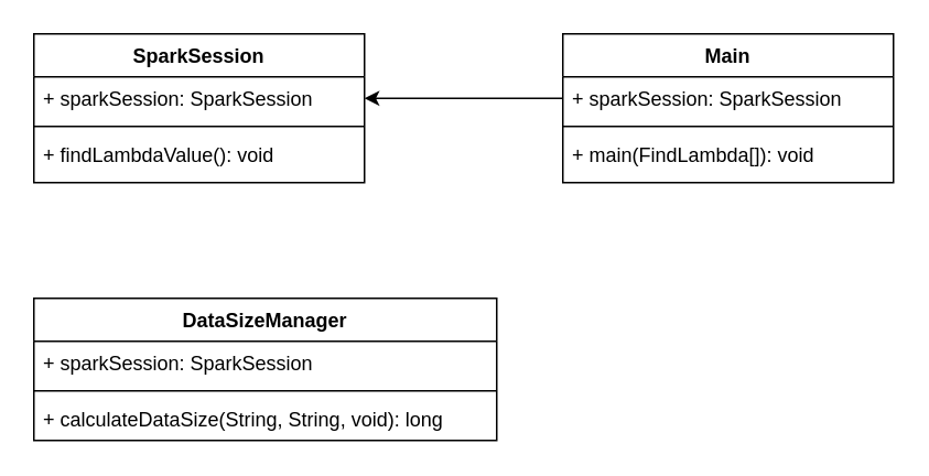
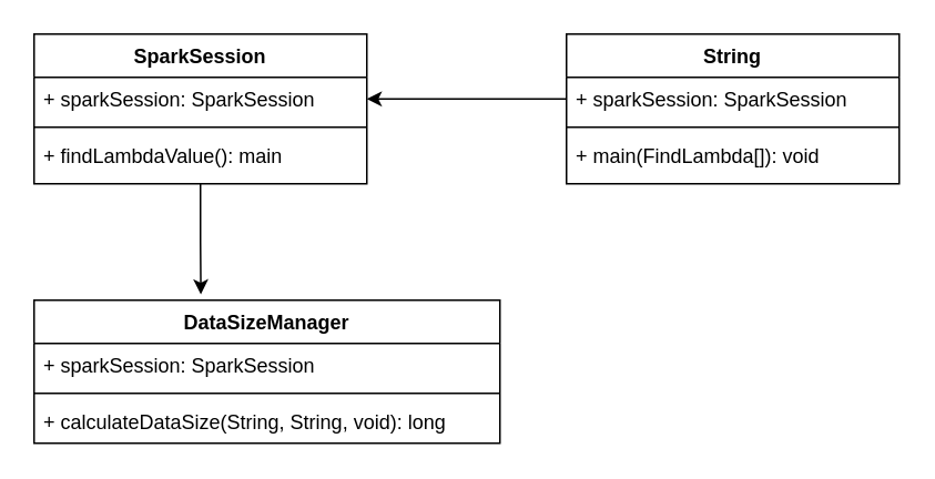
  <mxCell id="0" />
  <mxCell id="1" parent="0" />
  <mxCell id="2" value="DataSizeManager" style="swimlane;fontStyle=1;align=center;verticalAlign=top;childLayout=stackLayout;horizontal=1;startSize=26;horizontalStack=0;resizeParent=1;resizeParentMax=0;resizeLast=0;collapsible=1;marginBottom=0;" vertex="1" parent="1"><mxGeometry x="20" y="180" width="280" height="86" as="geometry" /></mxCell>
  <mxCell id="3" value="+ sparkSession: SparkSession" style="text;strokeColor=none;fillColor=none;align=left;verticalAlign=top;spacingLeft=4;spacingRight=4;overflow=hidden;rotatable=0;points=[[0,0.5],[1,0.5]];portConstraint=eastwest;" vertex="1" parent="2"><mxGeometry y="26" width="280" height="26" as="geometry" /></mxCell>
  <mxCell id="4" value="" style="line;strokeWidth=1;fillColor=none;align=left;verticalAlign=middle;spacingTop=-1;spacingLeft=3;spacingRight=3;rotatable=0;labelPosition=right;points=[];portConstraint=eastwest;" vertex="1" parent="2"><mxGeometry y="52" width="280" height="8" as="geometry" /></mxCell>
  <mxCell id="5" value="+ calculateDataSize(String, String, void): long" style="text;strokeColor=none;fillColor=none;align=left;verticalAlign=top;spacingLeft=4;spacingRight=4;overflow=hidden;rotatable=0;points=[[0,0.5],[1,0.5]];portConstraint=eastwest;" vertex="1" parent="2"><mxGeometry y="60" width="280" height="26" as="geometry" /></mxCell>
+ <mxCell id="6" style="edgeStyle=orthogonalEdgeStyle;rounded=0;orthogonalLoop=1;jettySize=auto;html=1;entryX=0.358;entryY=-0.041;entryDx=0;entryDy=0;entryPerimeter=0;" edge="1" parent="1" source="7" target="2"><mxGeometry relative="1" as="geometry" /></mxCell>
  <mxCell id="7" value="SparkSession" style="swimlane;fontStyle=1;align=center;verticalAlign=top;childLayout=stackLayout;horizontal=1;startSize=26;horizontalStack=0;resizeParent=1;resizeParentMax=0;resizeLast=0;collapsible=1;marginBottom=0;" vertex="1" parent="1"><mxGeometry x="20" y="20" width="200" height="90" as="geometry" /></mxCell>
  <mxCell id="8" value="+ sparkSession: SparkSession" style="text;strokeColor=none;fillColor=none;align=left;verticalAlign=top;spacingLeft=4;spacingRight=4;overflow=hidden;rotatable=0;points=[[0,0.5],[1,0.5]];portConstraint=eastwest;" vertex="1" parent="7"><mxGeometry y="26" width="200" height="26" as="geometry" /></mxCell>
  <mxCell id="9" value="" style="line;strokeWidth=1;fillColor=none;align=left;verticalAlign=middle;spacingTop=-1;spacingLeft=3;spacingRight=3;rotatable=0;labelPosition=right;points=[];portConstraint=eastwest;" vertex="1" parent="7"><mxGeometry y="52" width="200" height="8" as="geometry" /></mxCell>
- <mxCell id="10" value="+ findLambdaValue(): void" style="text;strokeColor=none;fillColor=none;align=left;verticalAlign=top;spacingLeft=4;spacingRight=4;overflow=hidden;rotatable=0;points=[[0,0.5],[1,0.5]];portConstraint=eastwest;" vertex="1" parent="7"><mxGeometry y="60" width="200" height="30" as="geometry" /></mxCell>
- <mxCell id="11" value="Main" style="swimlane;fontStyle=1;align=center;verticalAlign=top;childLayout=stackLayout;horizontal=1;startSize=26;horizontalStack=0;resizeParent=1;resizeParentMax=0;resizeLast=0;collapsible=1;marginBottom=0;" vertex="1" parent="1"><mxGeometry x="340" y="20" width="200" height="90" as="geometry" /></mxCell>
+ <mxCell id="10" value="+ findLambdaValue(): main" style="text;strokeColor=none;fillColor=none;align=left;verticalAlign=top;spacingLeft=4;spacingRight=4;overflow=hidden;rotatable=0;points=[[0,0.5],[1,0.5]];portConstraint=eastwest;" vertex="1" parent="7"><mxGeometry y="60" width="200" height="30" as="geometry" /></mxCell>
+ <mxCell id="11" value="String" style="swimlane;fontStyle=1;align=center;verticalAlign=top;childLayout=stackLayout;horizontal=1;startSize=26;horizontalStack=0;resizeParent=1;resizeParentMax=0;resizeLast=0;collapsible=1;marginBottom=0;" vertex="1" parent="1"><mxGeometry x="340" y="20" width="200" height="90" as="geometry" /></mxCell>
  <mxCell id="12" value="+ sparkSession: SparkSession" style="text;strokeColor=none;fillColor=none;align=left;verticalAlign=top;spacingLeft=4;spacingRight=4;overflow=hidden;rotatable=0;points=[[0,0.5],[1,0.5]];portConstraint=eastwest;" vertex="1" parent="11"><mxGeometry y="26" width="200" height="26" as="geometry" /></mxCell>
  <mxCell id="13" value="" style="line;strokeWidth=1;fillColor=none;align=left;verticalAlign=middle;spacingTop=-1;spacingLeft=3;spacingRight=3;rotatable=0;labelPosition=right;points=[];portConstraint=eastwest;" vertex="1" parent="11"><mxGeometry y="52" width="200" height="8" as="geometry" /></mxCell>
  <mxCell id="14" value="+ main(FindLambda[]): void" style="text;strokeColor=none;fillColor=none;align=left;verticalAlign=top;spacingLeft=4;spacingRight=4;overflow=hidden;rotatable=0;points=[[0,0.5],[1,0.5]];portConstraint=eastwest;" vertex="1" parent="11"><mxGeometry y="60" width="200" height="30" as="geometry" /></mxCell>
  <mxCell id="15" style="edgeStyle=orthogonalEdgeStyle;rounded=0;orthogonalLoop=1;jettySize=auto;html=1;entryX=1;entryY=0.5;entryDx=0;entryDy=0;" edge="1" parent="1" source="12" target="8"><mxGeometry relative="1" as="geometry" /></mxCell>
